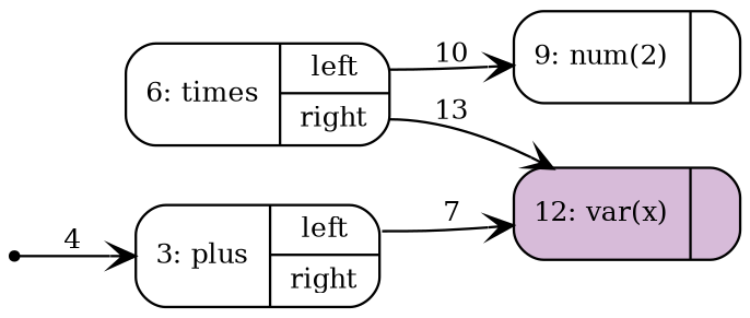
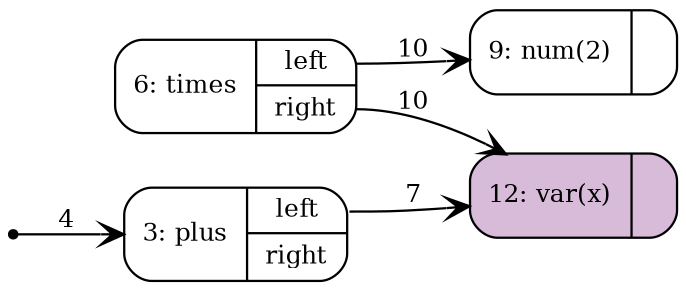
  digraph {
    rankdir=LR
    node [color=black fillcolor=white fontsize=11 ranksep=0 shape=Mrecord style=filled]
    edge [arrowhead=vee color=black fontsize=11 tailport=left weight=2]
    n1 [fillcolor=black label="{0: root|{<root> root}}" shape=point]
    n2 [label="{3: plus|{<left> left|<right> right}}"]
    n3 [fillcolor="#D7BBD9" label="{12: var(x)|{}}"]
    n4 [label="{6: times|{<left> left|<right> right}}"]
    n5 [label="{9: num(2)|{}}"]
    subgraph sub_1 {
      rank=min
      n1
    }
    n1 -> n2 [label=4 tailport=root]
    n2 -> n3 [label=7]
-   n4 -> n3 [label=13 tailport=right]
+   n4 -> n3 [label=10 tailport=right]
    n4 -> n5 [label=10]
  }
